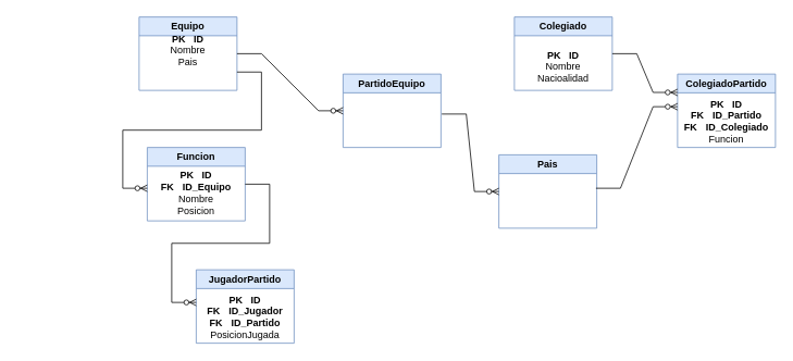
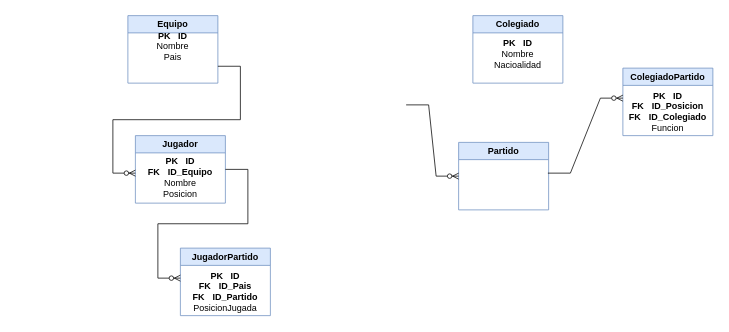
  <mxCell id="0" />
  <mxCell id="1" parent="0" />
  <mxCell id="2" value="JugadorPartido" style="swimlane;whiteSpace=wrap;html=1;fillColor=#dae8fc;strokeColor=#6c8ebf;" vertex="1" parent="1"><mxGeometry x="240" y="330" width="120" height="90" as="geometry" /></mxCell>
- <mxCell id="3" value="&lt;b&gt;PK&amp;nbsp;&lt;span style=&quot;white-space: pre;&quot;&gt;&#09;&lt;/span&gt;ID&lt;/b&gt;&lt;div&gt;&lt;b&gt;FK&lt;span style=&quot;white-space: pre;&quot;&gt;&#09;&lt;/span&gt;ID_Jugador&lt;/b&gt;&lt;/div&gt;&lt;div&gt;&lt;b&gt;FK &lt;span style=&quot;white-space: pre;&quot;&gt;&#09;&lt;/span&gt;ID_Partido&lt;/b&gt;&lt;/div&gt;&lt;div&gt;PosicionJugada&lt;br&gt;&lt;div&gt;&lt;br&gt;&lt;/div&gt;&lt;/div&gt;" style="text;html=1;align=center;verticalAlign=middle;whiteSpace=wrap;rounded=0;" vertex="1" parent="2"><mxGeometry x="10" y="50" width="100" height="30" as="geometry" /></mxCell>
- <mxCell id="4" value="Funcion" style="swimlane;whiteSpace=wrap;html=1;fillColor=#dae8fc;strokeColor=#6c8ebf;" vertex="1" parent="1"><mxGeometry x="180" y="180" width="120" height="90" as="geometry" /></mxCell>
+ <mxCell id="3" value="&lt;b&gt;PK&amp;nbsp;&lt;span style=&quot;white-space: pre;&quot;&gt;&#09;&lt;/span&gt;ID&lt;/b&gt;&lt;div&gt;&lt;b&gt;FK&lt;span style=&quot;white-space: pre;&quot;&gt;&#09;&lt;/span&gt;ID_Pais&lt;/b&gt;&lt;/div&gt;&lt;div&gt;&lt;b&gt;FK &lt;span style=&quot;white-space: pre;&quot;&gt;&#09;&lt;/span&gt;ID_Partido&lt;/b&gt;&lt;/div&gt;&lt;div&gt;PosicionJugada&lt;br&gt;&lt;div&gt;&lt;br&gt;&lt;/div&gt;&lt;/div&gt;" style="text;html=1;align=center;verticalAlign=middle;whiteSpace=wrap;rounded=0;" vertex="1" parent="2"><mxGeometry x="10" y="50" width="100" height="30" as="geometry" /></mxCell>
+ <mxCell id="4" value="Jugador" style="swimlane;whiteSpace=wrap;html=1;fillColor=#dae8fc;strokeColor=#6c8ebf;" vertex="1" parent="1"><mxGeometry x="180" y="180" width="120" height="90" as="geometry" /></mxCell>
  <mxCell id="5" value="&lt;b&gt;PK&amp;nbsp;&lt;span style=&quot;white-space: pre;&quot;&gt;&#09;&lt;/span&gt;ID&lt;/b&gt;&lt;div&gt;&lt;b&gt;FK&lt;span style=&quot;white-space: pre;&quot;&gt;&#09;&lt;/span&gt;ID_Equipo&lt;/b&gt;&lt;/div&gt;&lt;div&gt;Nombre&lt;/div&gt;&lt;div&gt;Posicion&lt;/div&gt;&lt;div&gt;&lt;b&gt;&lt;br&gt;&lt;/b&gt;&lt;div&gt;&lt;div&gt;&lt;br&gt;&lt;/div&gt;&lt;/div&gt;&lt;/div&gt;" style="text;html=1;align=center;verticalAlign=middle;whiteSpace=wrap;rounded=0;" vertex="1" parent="4"><mxGeometry x="10" y="55" width="100" height="30" as="geometry" /></mxCell>
  <mxCell id="6" value="Equipo" style="swimlane;whiteSpace=wrap;html=1;fillColor=#dae8fc;strokeColor=#6c8ebf;" vertex="1" parent="1"><mxGeometry x="170" y="20" width="120" height="90" as="geometry" /></mxCell>
  <mxCell id="7" value="&lt;b&gt;PK&amp;nbsp;&lt;span style=&quot;white-space: pre;&quot;&gt;&#09;&lt;/span&gt;ID&lt;/b&gt;&lt;div&gt;Nombre&lt;/div&gt;&lt;div&gt;Pais&lt;/div&gt;&lt;div&gt;&lt;b&gt;&lt;br&gt;&lt;/b&gt;&lt;div&gt;&lt;div&gt;&lt;br&gt;&lt;/div&gt;&lt;/div&gt;&lt;/div&gt;" style="text;html=1;align=center;verticalAlign=middle;whiteSpace=wrap;rounded=0;" vertex="1" parent="6"><mxGeometry x="10" y="40" width="100" height="30" as="geometry" /></mxCell>
- <mxCell id="8" value="PartidoEquipo" style="swimlane;whiteSpace=wrap;html=1;fillColor=#dae8fc;strokeColor=#6c8ebf;" vertex="1" parent="1"><mxGeometry x="420" y="90" width="120" height="90" as="geometry" /></mxCell>
- <mxCell id="9" value="Pais" style="swimlane;whiteSpace=wrap;html=1;fillColor=#dae8fc;strokeColor=#6c8ebf;" vertex="1" parent="1"><mxGeometry x="611" y="189" width="120" height="90" as="geometry" /></mxCell>
+ <mxCell id="9" value="Partido" style="swimlane;whiteSpace=wrap;html=1;fillColor=#dae8fc;strokeColor=#6c8ebf;" vertex="1" parent="1"><mxGeometry x="611" y="189" width="120" height="90" as="geometry" /></mxCell>
  <mxCell id="10" value="" style="edgeStyle=entityRelationEdgeStyle;fontSize=12;html=1;endArrow=ERzeroToMany;endFill=1;rounded=0;entryX=0;entryY=0.5;entryDx=0;entryDy=0;" edge="1" parent="9" target="9"><mxGeometry width="100" height="100" relative="1" as="geometry"><mxPoint x="-70" y="-50" as="sourcePoint" /><mxPoint x="140" as="targetPoint" /></mxGeometry></mxCell>
  <mxCell id="11" value="ColegiadoPartido" style="swimlane;whiteSpace=wrap;html=1;fillColor=#dae8fc;strokeColor=#6c8ebf;" vertex="1" parent="1"><mxGeometry x="830" y="90" width="120" height="90" as="geometry" /></mxCell>
- <mxCell id="12" value="&lt;b&gt;PK&amp;nbsp;&lt;span style=&quot;white-space: pre;&quot;&gt;&#09;&lt;/span&gt;ID&lt;/b&gt;&lt;div&gt;&lt;b&gt;FK&lt;span style=&quot;white-space: pre;&quot;&gt;&#09;&lt;/span&gt;ID_Partido&lt;/b&gt;&lt;/div&gt;&lt;div&gt;&lt;b&gt;FK&amp;nbsp;&lt;span style=&quot;white-space: pre;&quot;&gt;&#09;&lt;/span&gt;ID_Colegiado&lt;/b&gt;&lt;/div&gt;&lt;div&gt;Funcion&lt;br&gt;&lt;div&gt;&lt;div&gt;&lt;br&gt;&lt;/div&gt;&lt;/div&gt;&lt;/div&gt;" style="text;html=1;align=center;verticalAlign=middle;whiteSpace=wrap;rounded=0;" vertex="1" parent="11"><mxGeometry x="10" y="47" width="100" height="35" as="geometry" /></mxCell>
+ <mxCell id="12" value="&lt;b&gt;PK&amp;nbsp;&lt;span style=&quot;white-space: pre;&quot;&gt;&#09;&lt;/span&gt;ID&lt;/b&gt;&lt;div&gt;&lt;b&gt;FK&lt;span style=&quot;white-space: pre;&quot;&gt;&#09;&lt;/span&gt;ID_Posicion&lt;/b&gt;&lt;/div&gt;&lt;div&gt;&lt;b&gt;FK&amp;nbsp;&lt;span style=&quot;white-space: pre;&quot;&gt;&#09;&lt;/span&gt;ID_Colegiado&lt;/b&gt;&lt;/div&gt;&lt;div&gt;Funcion&lt;br&gt;&lt;div&gt;&lt;div&gt;&lt;br&gt;&lt;/div&gt;&lt;/div&gt;&lt;/div&gt;" style="text;html=1;align=center;verticalAlign=middle;whiteSpace=wrap;rounded=0;" vertex="1" parent="11"><mxGeometry x="10" y="47" width="100" height="35" as="geometry" /></mxCell>
  <mxCell id="13" value="Colegiado" style="swimlane;whiteSpace=wrap;html=1;fillColor=#dae8fc;strokeColor=#6c8ebf;" vertex="1" parent="1"><mxGeometry x="630" y="20" width="120" height="90" as="geometry" /></mxCell>
- <mxCell id="14" value="&lt;b&gt;PK&amp;nbsp;&lt;span style=&quot;white-space: pre;&quot;&gt;&#09;&lt;/span&gt;ID&lt;/b&gt;&lt;div&gt;Nombre&lt;/div&gt;&lt;div&gt;Nacioalidad&lt;br&gt;&lt;div&gt;&lt;div&gt;&lt;br&gt;&lt;/div&gt;&lt;/div&gt;&lt;/div&gt;" style="text;html=1;align=center;verticalAlign=middle;whiteSpace=wrap;rounded=0;" vertex="1" parent="13"><mxGeometry x="10" y="50" width="100" height="35" as="geometry" /></mxCell>
+ <mxCell id="14" value="&lt;b&gt;PK&amp;nbsp;&lt;span style=&quot;white-space: pre;&quot;&gt;&#09;&lt;/span&gt;ID&lt;/b&gt;&lt;div&gt;Nombre&lt;/div&gt;&lt;div&gt;Nacioalidad&lt;br&gt;&lt;div&gt;&lt;div&gt;&lt;br&gt;&lt;/div&gt;&lt;/div&gt;&lt;/div&gt;" style="text;html=1;align=center;verticalAlign=middle;whiteSpace=wrap;rounded=0;" vertex="1" parent="13"><mxGeometry x="10" y="40" width="100" height="35" as="geometry" /></mxCell>
  <mxCell id="15" value="" style="edgeStyle=entityRelationEdgeStyle;fontSize=12;html=1;endArrow=ERzeroToMany;endFill=1;rounded=0;exitX=1;exitY=0.5;exitDx=0;exitDy=0;" edge="1" parent="1" source="4"><mxGeometry width="100" height="100" relative="1" as="geometry"><mxPoint x="140" y="470" as="sourcePoint" /><mxPoint x="240" y="370" as="targetPoint" /></mxGeometry></mxCell>
  <mxCell id="16" value="" style="edgeStyle=entityRelationEdgeStyle;fontSize=12;html=1;endArrow=ERzeroToMany;endFill=1;rounded=0;exitX=1;exitY=0.75;exitDx=0;exitDy=0;" edge="1" parent="1" source="6"><mxGeometry width="100" height="100" relative="1" as="geometry"><mxPoint x="320" y="87.5" as="sourcePoint" /><mxPoint x="180" y="230" as="targetPoint" /><Array as="points"><mxPoint x="20" y="175" /><mxPoint x="130" y="195" /><mxPoint x="130" y="155" /><mxPoint x="110" y="190" /><mxPoint x="140" y="230" /><mxPoint x="110" y="240" /></Array></mxGeometry></mxCell>
- <mxCell id="17" value="" style="edgeStyle=entityRelationEdgeStyle;fontSize=12;html=1;endArrow=ERzeroToMany;endFill=1;rounded=0;exitX=1;exitY=0.5;exitDx=0;exitDy=0;entryX=0;entryY=0.5;entryDx=0;entryDy=0;" edge="1" parent="1" source="6" target="8"><mxGeometry width="100" height="100" relative="1" as="geometry"><mxPoint x="410" y="140" as="sourcePoint" /><mxPoint x="510" y="170" as="targetPoint" /></mxGeometry></mxCell>
  <mxCell id="18" value="" style="edgeStyle=entityRelationEdgeStyle;fontSize=12;html=1;endArrow=ERzeroToMany;endFill=1;rounded=0;" edge="1" parent="1"><mxGeometry width="100" height="100" relative="1" as="geometry"><mxPoint x="730" y="230" as="sourcePoint" /><mxPoint x="830" y="130" as="targetPoint" /></mxGeometry></mxCell>
- <mxCell id="19" value="" style="edgeStyle=entityRelationEdgeStyle;fontSize=12;html=1;endArrow=ERzeroToMany;endFill=1;rounded=0;entryX=0;entryY=0.25;entryDx=0;entryDy=0;exitX=1;exitY=0.5;exitDx=0;exitDy=0;" edge="1" parent="1" source="13" target="11"><mxGeometry width="100" height="100" relative="1" as="geometry"><mxPoint x="770" y="120" as="sourcePoint" /><mxPoint x="870" y="20" as="targetPoint" /></mxGeometry></mxCell>
